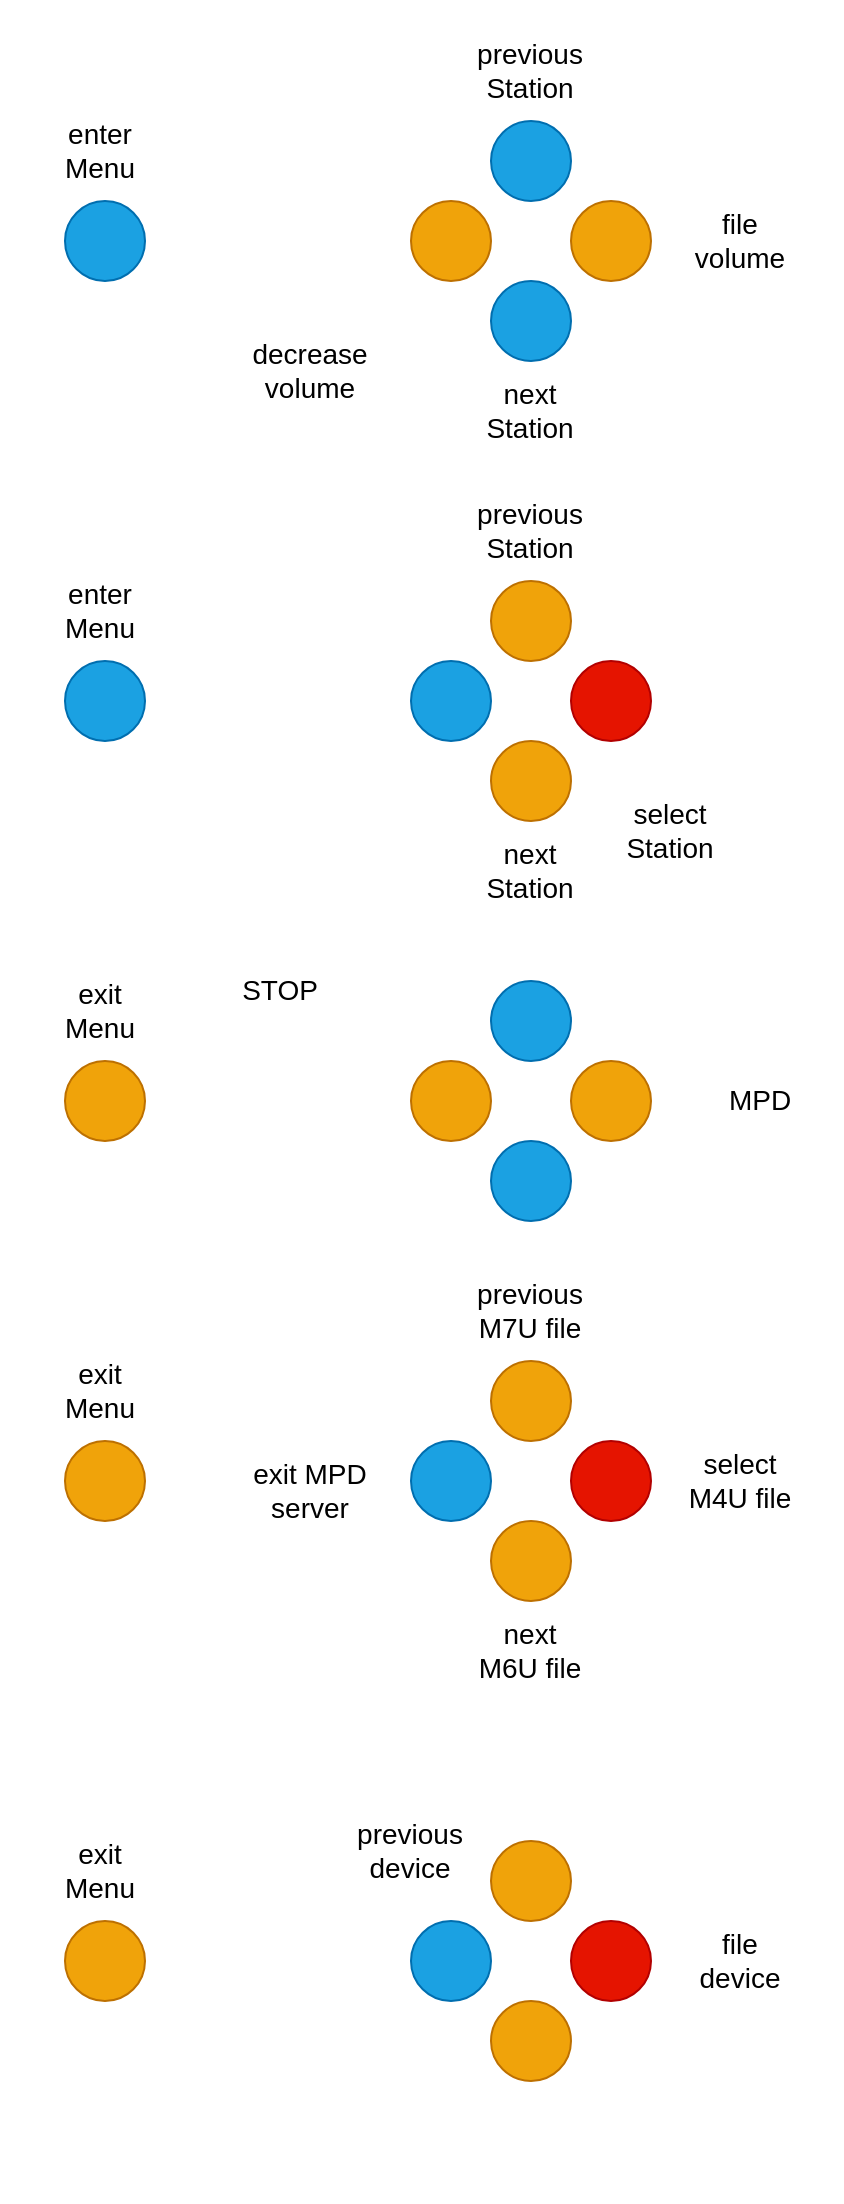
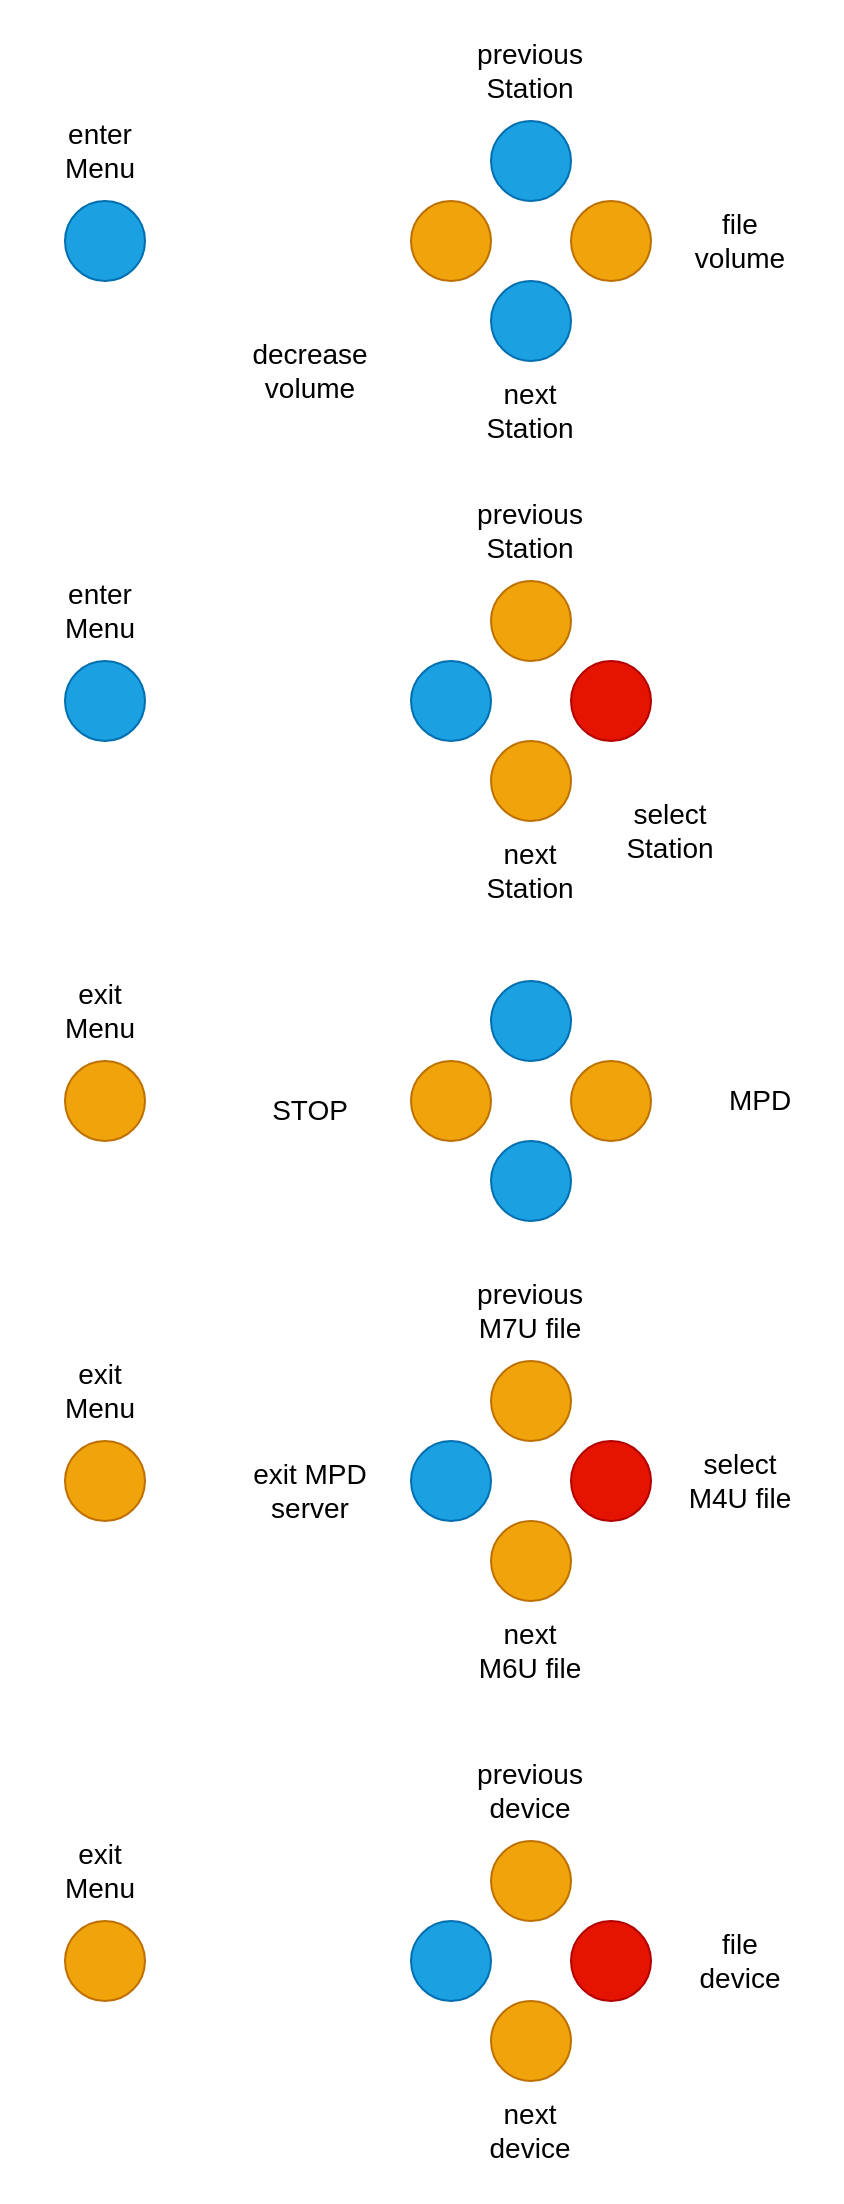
  <mxCell id="0" />
  <mxCell id="1" parent="0" />
  <mxCell id="2" value="" style="ellipse;whiteSpace=wrap;html=1;fillColor=#f0a30a;strokeColor=#BD7000;fontColor=#000000;fontSize=14;" parent="1" vertex="1"><mxGeometry x="32" y="530" width="40" height="40" as="geometry" /></mxCell>
  <mxCell id="3" value="exit Menu" style="text;html=1;strokeColor=none;fillColor=none;align=center;verticalAlign=middle;whiteSpace=wrap;rounded=0;fontSize=14;" parent="1" vertex="1"><mxGeometry x="20" y="490" width="60" height="30" as="geometry" /></mxCell>
  <mxCell id="4" value="" style="ellipse;whiteSpace=wrap;html=1;fillColor=#f0a30a;strokeColor=#BD7000;fontColor=#000000;fontSize=14;" parent="1" vertex="1"><mxGeometry x="205" y="530" width="40" height="40" as="geometry" /></mxCell>
  <mxCell id="5" value="" style="ellipse;whiteSpace=wrap;html=1;fillColor=#1ba1e2;strokeColor=#006EAF;fontColor=#ffffff;fontSize=14;" parent="1" vertex="1"><mxGeometry x="245" y="570" width="40" height="40" as="geometry" /></mxCell>
  <mxCell id="6" value="" style="ellipse;whiteSpace=wrap;html=1;fillColor=#1ba1e2;strokeColor=#006EAF;fontColor=#ffffff;fontSize=14;" parent="1" vertex="1"><mxGeometry x="245" y="490" width="40" height="40" as="geometry" /></mxCell>
  <mxCell id="7" value="" style="ellipse;whiteSpace=wrap;html=1;fillColor=#f0a30a;strokeColor=#BD7000;fontColor=#000000;fontSize=14;" parent="1" vertex="1"><mxGeometry x="285" y="530" width="40" height="40" as="geometry" /></mxCell>
  <mxCell id="8" value="MPD" style="text;html=1;strokeColor=none;fillColor=none;align=center;verticalAlign=middle;whiteSpace=wrap;rounded=0;fontSize=14;" parent="1" vertex="1"><mxGeometry x="360" y="535" width="40" height="30" as="geometry" /></mxCell>
- <mxCell id="9" value="STOP" style="text;html=1;strokeColor=none;fillColor=none;align=center;verticalAlign=middle;whiteSpace=wrap;rounded=0;fontSize=14;" parent="1" vertex="1"><mxGeometry x="95" y="480" width="90" height="30" as="geometry" /></mxCell>
+ <mxCell id="9" value="STOP" style="text;html=1;strokeColor=none;fillColor=none;align=center;verticalAlign=middle;whiteSpace=wrap;rounded=0;fontSize=14;" parent="1" vertex="1"><mxGeometry x="110" y="540" width="90" height="30" as="geometry" /></mxCell>
  <mxCell id="10" value="" style="ellipse;whiteSpace=wrap;html=1;fillColor=#1ba1e2;strokeColor=#006EAF;fontColor=#ffffff;fontSize=14;" parent="1" vertex="1"><mxGeometry x="32" y="100" width="40" height="40" as="geometry" /></mxCell>
  <mxCell id="11" value="enter Menu" style="text;html=1;strokeColor=none;fillColor=none;align=center;verticalAlign=middle;whiteSpace=wrap;rounded=0;fontSize=14;" parent="1" vertex="1"><mxGeometry x="20" y="60" width="60" height="30" as="geometry" /></mxCell>
  <mxCell id="12" value="" style="ellipse;whiteSpace=wrap;html=1;fillColor=#f0a30a;strokeColor=#BD7000;fontColor=#000000;fontSize=14;" parent="1" vertex="1"><mxGeometry x="205" y="100" width="40" height="40" as="geometry" /></mxCell>
  <mxCell id="13" value="" style="ellipse;whiteSpace=wrap;html=1;fillColor=#1ba1e2;strokeColor=#006EAF;fontColor=#ffffff;fontSize=14;" parent="1" vertex="1"><mxGeometry x="245" y="140" width="40" height="40" as="geometry" /></mxCell>
  <mxCell id="14" value="" style="ellipse;whiteSpace=wrap;html=1;fillColor=#1ba1e2;strokeColor=#006EAF;fontColor=#ffffff;fontSize=14;" parent="1" vertex="1"><mxGeometry x="245" y="60" width="40" height="40" as="geometry" /></mxCell>
  <mxCell id="15" value="" style="ellipse;whiteSpace=wrap;html=1;fillColor=#f0a30a;strokeColor=#BD7000;fontColor=#000000;fontSize=14;" parent="1" vertex="1"><mxGeometry x="285" y="100" width="40" height="40" as="geometry" /></mxCell>
  <mxCell id="16" value="previous Station" style="text;html=1;strokeColor=none;fillColor=none;align=center;verticalAlign=middle;whiteSpace=wrap;rounded=0;fontSize=14;" parent="1" vertex="1"><mxGeometry x="235" y="20" width="60" height="30" as="geometry" /></mxCell>
  <mxCell id="17" value="next Station" style="text;html=1;strokeColor=none;fillColor=none;align=center;verticalAlign=middle;whiteSpace=wrap;rounded=0;fontSize=14;" parent="1" vertex="1"><mxGeometry x="235" y="190" width="60" height="30" as="geometry" /></mxCell>
  <mxCell id="18" value="file volume" style="text;html=1;strokeColor=none;fillColor=none;align=center;verticalAlign=middle;whiteSpace=wrap;rounded=0;fontSize=14;" parent="1" vertex="1"><mxGeometry x="340" y="105" width="60" height="30" as="geometry" /></mxCell>
  <mxCell id="19" value="decrease&lt;br&gt;volume&lt;br&gt;" style="text;html=1;strokeColor=none;fillColor=none;align=center;verticalAlign=middle;whiteSpace=wrap;rounded=0;fontSize=14;" parent="1" vertex="1"><mxGeometry x="125" y="170" width="60" height="30" as="geometry" /></mxCell>
  <mxCell id="20" value="" style="group" vertex="1" connectable="0" parent="1"><mxGeometry x="20" y="880" width="380" height="200" as="geometry" /></mxCell>
  <mxCell id="21" value="" style="ellipse;whiteSpace=wrap;html=1;fillColor=#f0a30a;strokeColor=#BD7000;fontColor=#000000;fontSize=14;" vertex="1" parent="20"><mxGeometry x="12" y="80" width="40" height="40" as="geometry" /></mxCell>
  <mxCell id="22" value="exit Menu" style="text;html=1;strokeColor=none;fillColor=none;align=center;verticalAlign=middle;whiteSpace=wrap;rounded=0;fontSize=14;" vertex="1" parent="20"><mxGeometry y="40" width="60" height="30" as="geometry" /></mxCell>
  <mxCell id="23" value="" style="ellipse;whiteSpace=wrap;html=1;fillColor=#1ba1e2;strokeColor=#006EAF;fontColor=#ffffff;fontSize=14;" vertex="1" parent="20"><mxGeometry x="185" y="80" width="40" height="40" as="geometry" /></mxCell>
  <mxCell id="24" value="" style="ellipse;whiteSpace=wrap;html=1;fillColor=#f0a30a;strokeColor=#BD7000;fontColor=#000000;fontSize=14;" vertex="1" parent="20"><mxGeometry x="225" y="120" width="40" height="40" as="geometry" /></mxCell>
  <mxCell id="25" value="" style="ellipse;whiteSpace=wrap;html=1;fillColor=#f0a30a;strokeColor=#BD7000;fontColor=#000000;fontSize=14;" vertex="1" parent="20"><mxGeometry x="225" y="40" width="40" height="40" as="geometry" /></mxCell>
  <mxCell id="26" value="" style="ellipse;whiteSpace=wrap;html=1;fillColor=#e51400;strokeColor=#B20000;fontColor=#ffffff;fontSize=14;" vertex="1" parent="20"><mxGeometry x="265" y="80" width="40" height="40" as="geometry" /></mxCell>
- <mxCell id="27" value="previous device" style="text;html=1;strokeColor=none;fillColor=none;align=center;verticalAlign=middle;whiteSpace=wrap;rounded=0;fontSize=14;" vertex="1" parent="20"><mxGeometry x="155" y="30" width="60" height="30" as="geometry" /></mxCell>
+ <mxCell id="27" value="previous device" style="text;html=1;strokeColor=none;fillColor=none;align=center;verticalAlign=middle;whiteSpace=wrap;rounded=0;fontSize=14;" vertex="1" parent="20"><mxGeometry x="215" width="60" height="30" as="geometry" /></mxCell>
+ <mxCell id="28" value="next device" style="text;html=1;strokeColor=none;fillColor=none;align=center;verticalAlign=middle;whiteSpace=wrap;rounded=0;fontSize=14;" vertex="1" parent="20"><mxGeometry x="215" y="170" width="60" height="30" as="geometry" /></mxCell>
  <mxCell id="29" value="file device" style="text;html=1;strokeColor=none;fillColor=none;align=center;verticalAlign=middle;whiteSpace=wrap;rounded=0;fontSize=14;" vertex="1" parent="20"><mxGeometry x="320" y="85" width="60" height="30" as="geometry" /></mxCell>
  <mxCell id="30" value="" style="group" vertex="1" connectable="0" parent="1"><mxGeometry x="20" y="640" width="380" height="200" as="geometry" /></mxCell>
  <mxCell id="31" value="" style="ellipse;whiteSpace=wrap;html=1;fillColor=#f0a30a;strokeColor=#BD7000;fontColor=#000000;fontSize=14;" vertex="1" parent="30"><mxGeometry x="12" y="80" width="40" height="40" as="geometry" /></mxCell>
  <mxCell id="32" value="exit Menu" style="text;html=1;strokeColor=none;fillColor=none;align=center;verticalAlign=middle;whiteSpace=wrap;rounded=0;fontSize=14;" vertex="1" parent="30"><mxGeometry y="40" width="60" height="30" as="geometry" /></mxCell>
  <mxCell id="33" value="" style="ellipse;whiteSpace=wrap;html=1;fillColor=#1ba1e2;strokeColor=#006EAF;fontColor=#ffffff;fontSize=14;" vertex="1" parent="30"><mxGeometry x="185" y="80" width="40" height="40" as="geometry" /></mxCell>
  <mxCell id="34" value="" style="ellipse;whiteSpace=wrap;html=1;fillColor=#f0a30a;strokeColor=#BD7000;fontColor=#000000;fontSize=14;" vertex="1" parent="30"><mxGeometry x="225" y="120" width="40" height="40" as="geometry" /></mxCell>
  <mxCell id="35" value="" style="ellipse;whiteSpace=wrap;html=1;fillColor=#f0a30a;strokeColor=#BD7000;fontColor=#000000;fontSize=14;" vertex="1" parent="30"><mxGeometry x="225" y="40" width="40" height="40" as="geometry" /></mxCell>
  <mxCell id="36" value="" style="ellipse;whiteSpace=wrap;html=1;fillColor=#e51400;strokeColor=#B20000;fontColor=#ffffff;fontSize=14;" vertex="1" parent="30"><mxGeometry x="265" y="80" width="40" height="40" as="geometry" /></mxCell>
  <mxCell id="37" value="previous M7U file" style="text;html=1;strokeColor=none;fillColor=none;align=center;verticalAlign=middle;whiteSpace=wrap;rounded=0;fontSize=14;" vertex="1" parent="30"><mxGeometry x="215" width="60" height="30" as="geometry" /></mxCell>
  <mxCell id="38" value="next M6U file" style="text;html=1;strokeColor=none;fillColor=none;align=center;verticalAlign=middle;whiteSpace=wrap;rounded=0;fontSize=14;" vertex="1" parent="30"><mxGeometry x="215" y="170" width="60" height="30" as="geometry" /></mxCell>
  <mxCell id="39" value="select M4U file" style="text;html=1;strokeColor=none;fillColor=none;align=center;verticalAlign=middle;whiteSpace=wrap;rounded=0;fontSize=14;" vertex="1" parent="30"><mxGeometry x="320" y="85" width="60" height="30" as="geometry" /></mxCell>
  <mxCell id="40" value="exit MPD server" style="text;html=1;strokeColor=none;fillColor=none;align=center;verticalAlign=middle;whiteSpace=wrap;rounded=0;fontSize=14;" vertex="1" parent="30"><mxGeometry x="90" y="90" width="90" height="30" as="geometry" /></mxCell>
  <mxCell id="41" value="" style="group" vertex="1" connectable="0" parent="1"><mxGeometry x="20" y="250" width="380" height="200" as="geometry" /></mxCell>
  <mxCell id="42" value="" style="ellipse;whiteSpace=wrap;html=1;fillColor=#1ba1e2;strokeColor=#006EAF;fontColor=#ffffff;fontSize=14;" parent="41" vertex="1"><mxGeometry x="12" y="80" width="40" height="40" as="geometry" /></mxCell>
  <mxCell id="43" value="enter Menu" style="text;html=1;strokeColor=none;fillColor=none;align=center;verticalAlign=middle;whiteSpace=wrap;rounded=0;fontSize=14;" parent="41" vertex="1"><mxGeometry y="40" width="60" height="30" as="geometry" /></mxCell>
  <mxCell id="44" value="" style="ellipse;whiteSpace=wrap;html=1;fillColor=#1ba1e2;strokeColor=#006EAF;fontColor=#ffffff;fontSize=14;" parent="41" vertex="1"><mxGeometry x="185" y="80" width="40" height="40" as="geometry" /></mxCell>
  <mxCell id="45" value="" style="ellipse;whiteSpace=wrap;html=1;fillColor=#f0a30a;strokeColor=#BD7000;fontColor=#000000;fontSize=14;" parent="41" vertex="1"><mxGeometry x="225" y="120" width="40" height="40" as="geometry" /></mxCell>
  <mxCell id="46" value="" style="ellipse;whiteSpace=wrap;html=1;fillColor=#f0a30a;strokeColor=#BD7000;fontColor=#000000;fontSize=14;" parent="41" vertex="1"><mxGeometry x="225" y="40" width="40" height="40" as="geometry" /></mxCell>
  <mxCell id="47" value="" style="ellipse;whiteSpace=wrap;html=1;fillColor=#e51400;strokeColor=#B20000;fontColor=#ffffff;fontSize=14;" parent="41" vertex="1"><mxGeometry x="265" y="80" width="40" height="40" as="geometry" /></mxCell>
  <mxCell id="48" value="previous Station" style="text;html=1;strokeColor=none;fillColor=none;align=center;verticalAlign=middle;whiteSpace=wrap;rounded=0;fontSize=14;" parent="41" vertex="1"><mxGeometry x="215" width="60" height="30" as="geometry" /></mxCell>
  <mxCell id="49" value="next Station" style="text;html=1;strokeColor=none;fillColor=none;align=center;verticalAlign=middle;whiteSpace=wrap;rounded=0;fontSize=14;" parent="41" vertex="1"><mxGeometry x="215" y="170" width="60" height="30" as="geometry" /></mxCell>
  <mxCell id="50" value="select Station" style="text;html=1;strokeColor=none;fillColor=none;align=center;verticalAlign=middle;whiteSpace=wrap;rounded=0;fontSize=14;" parent="41" vertex="1"><mxGeometry x="285" y="150" width="60" height="30" as="geometry" /></mxCell>
